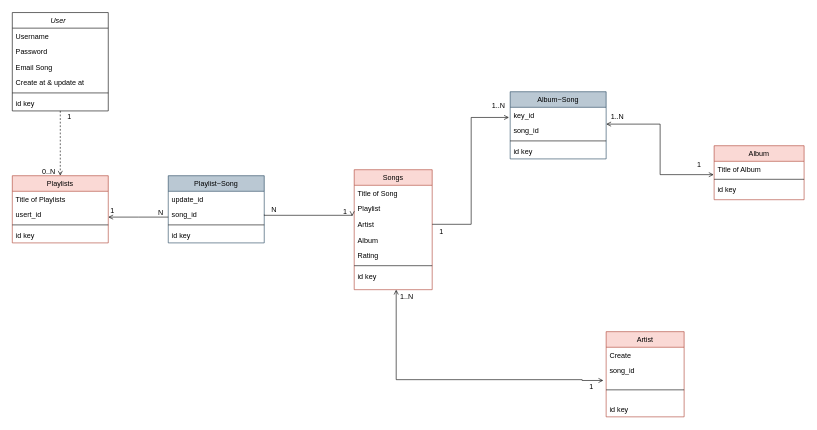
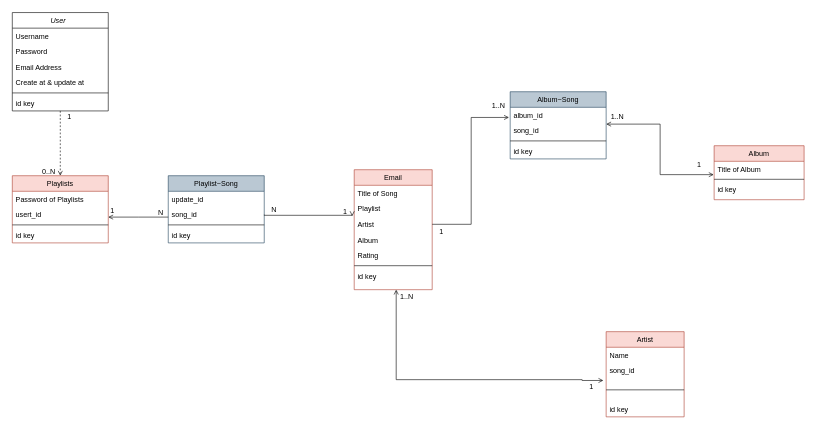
  <mxCell id="0" />
  <mxCell id="1" parent="0" />
  <mxCell id="2" value="User  &#10;&#10;" style="swimlane;fontStyle=2;align=center;verticalAlign=top;childLayout=stackLayout;horizontal=1;startSize=26;horizontalStack=0;resizeParent=1;resizeLast=0;collapsible=1;marginBottom=0;rounded=0;shadow=0;strokeWidth=1;" parent="1" vertex="1"><mxGeometry x="20" y="20" width="160" height="164" as="geometry"><mxRectangle x="230" y="140" width="160" height="26" as="alternateBounds" /></mxGeometry></mxCell>
  <mxCell id="3" value="Username&#10;" style="text;align=left;verticalAlign=top;spacingLeft=4;spacingRight=4;overflow=hidden;rotatable=0;points=[[0,0.5],[1,0.5]];portConstraint=eastwest;" parent="2" vertex="1"><mxGeometry y="26" width="160" height="26" as="geometry" /></mxCell>
  <mxCell id="4" value="Password" style="text;align=left;verticalAlign=top;spacingLeft=4;spacingRight=4;overflow=hidden;rotatable=0;points=[[0,0.5],[1,0.5]];portConstraint=eastwest;rounded=0;shadow=0;html=0;" parent="2" vertex="1"><mxGeometry y="52" width="160" height="26" as="geometry" /></mxCell>
- <mxCell id="5" value="Email Song" style="text;align=left;verticalAlign=top;spacingLeft=4;spacingRight=4;overflow=hidden;rotatable=0;points=[[0,0.5],[1,0.5]];portConstraint=eastwest;rounded=0;shadow=0;html=0;" parent="2" vertex="1"><mxGeometry y="78" width="160" height="26" as="geometry" /></mxCell>
+ <mxCell id="5" value="Email Address" style="text;align=left;verticalAlign=top;spacingLeft=4;spacingRight=4;overflow=hidden;rotatable=0;points=[[0,0.5],[1,0.5]];portConstraint=eastwest;rounded=0;shadow=0;html=0;" parent="2" vertex="1"><mxGeometry y="78" width="160" height="26" as="geometry" /></mxCell>
  <mxCell id="6" value="Create at &amp; update at" style="text;align=left;verticalAlign=top;spacingLeft=4;spacingRight=4;overflow=hidden;rotatable=0;points=[[0,0.5],[1,0.5]];portConstraint=eastwest;rounded=0;shadow=0;html=0;" vertex="1" parent="2"><mxGeometry y="104" width="160" height="26" as="geometry" /></mxCell>
  <mxCell id="7" value="" style="line;html=1;strokeWidth=1;align=left;verticalAlign=middle;spacingTop=-1;spacingLeft=3;spacingRight=3;rotatable=0;labelPosition=right;points=[];portConstraint=eastwest;" vertex="1" parent="2"><mxGeometry y="130" width="160" height="8" as="geometry" /></mxCell>
  <mxCell id="8" value="id key" style="text;align=left;verticalAlign=top;spacingLeft=4;spacingRight=4;overflow=hidden;rotatable=0;points=[[0,0.5],[1,0.5]];portConstraint=eastwest;rounded=0;shadow=0;html=0;" vertex="1" parent="2"><mxGeometry y="138" width="160" height="26" as="geometry" /></mxCell>
  <mxCell id="9" value="Playlists&#10;" style="swimlane;fontStyle=0;align=center;verticalAlign=top;childLayout=stackLayout;horizontal=1;startSize=26;horizontalStack=0;resizeParent=1;resizeLast=0;collapsible=1;marginBottom=0;rounded=0;shadow=0;strokeWidth=1;fillColor=#fad9d5;strokeColor=#ae4132;" parent="1" vertex="1"><mxGeometry x="20" y="292" width="160" height="112" as="geometry"><mxRectangle x="550" y="140" width="160" height="26" as="alternateBounds" /></mxGeometry></mxCell>
- <mxCell id="10" value="Title of Playlists" style="text;align=left;verticalAlign=top;spacingLeft=4;spacingRight=4;overflow=hidden;rotatable=0;points=[[0,0.5],[1,0.5]];portConstraint=eastwest;" parent="9" vertex="1"><mxGeometry y="26" width="160" height="26" as="geometry" /></mxCell>
+ <mxCell id="10" value="Password of Playlists" style="text;align=left;verticalAlign=top;spacingLeft=4;spacingRight=4;overflow=hidden;rotatable=0;points=[[0,0.5],[1,0.5]];portConstraint=eastwest;" parent="9" vertex="1"><mxGeometry y="26" width="160" height="26" as="geometry" /></mxCell>
  <mxCell id="11" value="usert_id" style="text;align=left;verticalAlign=top;spacingLeft=4;spacingRight=4;overflow=hidden;rotatable=0;points=[[0,0.5],[1,0.5]];portConstraint=eastwest;rounded=0;shadow=0;html=0;" parent="9" vertex="1"><mxGeometry y="52" width="160" height="26" as="geometry" /></mxCell>
  <mxCell id="12" value="" style="line;html=1;strokeWidth=1;align=left;verticalAlign=middle;spacingTop=-1;spacingLeft=3;spacingRight=3;rotatable=0;labelPosition=right;points=[];portConstraint=eastwest;" vertex="1" parent="9"><mxGeometry y="78" width="160" height="8" as="geometry" /></mxCell>
  <mxCell id="13" value="id key" style="text;align=left;verticalAlign=top;spacingLeft=4;spacingRight=4;overflow=hidden;rotatable=0;points=[[0,0.5],[1,0.5]];portConstraint=eastwest;rounded=0;shadow=0;html=0;" parent="9" vertex="1"><mxGeometry y="86" width="160" height="26" as="geometry" /></mxCell>
  <mxCell id="14" value="" style="endArrow=open;shadow=0;strokeWidth=1;rounded=0;endFill=1;edgeStyle=elbowEdgeStyle;elbow=vertical;dashed=1;" parent="1" source="2" target="9" edge="1"><mxGeometry x="0.5" y="41" relative="1" as="geometry"><mxPoint x="180" y="134" as="sourcePoint" /><mxPoint x="340" y="134" as="targetPoint" /><mxPoint x="-40" y="32" as="offset" /></mxGeometry></mxCell>
  <mxCell id="15" value="1" style="resizable=0;align=left;verticalAlign=bottom;labelBackgroundColor=none;fontSize=12;" parent="14" connectable="0" vertex="1"><mxGeometry x="-1" relative="1" as="geometry"><mxPoint x="10" y="18" as="offset" /></mxGeometry></mxCell>
  <mxCell id="16" value="0..N" style="resizable=0;align=right;verticalAlign=bottom;labelBackgroundColor=none;fontSize=12;" parent="14" connectable="0" vertex="1"><mxGeometry x="1" relative="1" as="geometry"><mxPoint x="-7" y="1" as="offset" /></mxGeometry></mxCell>
  <mxCell id="17" value="Playlist~Song" style="swimlane;fontStyle=0;align=center;verticalAlign=top;childLayout=stackLayout;horizontal=1;startSize=26;horizontalStack=0;resizeParent=1;resizeLast=0;collapsible=1;marginBottom=0;rounded=0;shadow=0;strokeWidth=1;fillColor=#bac8d3;strokeColor=#23445d;" vertex="1" parent="1"><mxGeometry x="280" y="292" width="160" height="112" as="geometry"><mxRectangle x="550" y="140" width="160" height="26" as="alternateBounds" /></mxGeometry></mxCell>
  <mxCell id="18" value="update_id" style="text;align=left;verticalAlign=top;spacingLeft=4;spacingRight=4;overflow=hidden;rotatable=0;points=[[0,0.5],[1,0.5]];portConstraint=eastwest;" vertex="1" parent="17"><mxGeometry y="26" width="160" height="26" as="geometry" /></mxCell>
  <mxCell id="19" value="song_id" style="text;align=left;verticalAlign=top;spacingLeft=4;spacingRight=4;overflow=hidden;rotatable=0;points=[[0,0.5],[1,0.5]];portConstraint=eastwest;rounded=0;shadow=0;html=0;" vertex="1" parent="17"><mxGeometry y="52" width="160" height="26" as="geometry" /></mxCell>
  <mxCell id="20" value="" style="line;html=1;strokeWidth=1;align=left;verticalAlign=middle;spacingTop=-1;spacingLeft=3;spacingRight=3;rotatable=0;labelPosition=right;points=[];portConstraint=eastwest;" vertex="1" parent="17"><mxGeometry y="78" width="160" height="8" as="geometry" /></mxCell>
  <mxCell id="21" value="id key" style="text;align=left;verticalAlign=top;spacingLeft=4;spacingRight=4;overflow=hidden;rotatable=0;points=[[0,0.5],[1,0.5]];portConstraint=eastwest;rounded=0;shadow=0;html=0;" vertex="1" parent="17"><mxGeometry y="86" width="160" height="26" as="geometry" /></mxCell>
  <mxCell id="22" value="" style="endArrow=none;shadow=0;strokeWidth=1;rounded=0;endFill=0;edgeStyle=elbowEdgeStyle;elbow=vertical;startArrow=open;startFill=0;entryX=0;entryY=0.5;entryDx=0;entryDy=0;exitX=1;exitY=0.5;exitDx=0;exitDy=0;" edge="1" parent="1"><mxGeometry x="0.5" y="41" relative="1" as="geometry"><mxPoint x="180" y="361" as="sourcePoint" /><mxPoint x="280" y="361" as="targetPoint" /><mxPoint x="-40" y="32" as="offset" /></mxGeometry></mxCell>
  <mxCell id="23" value="1" style="resizable=0;align=left;verticalAlign=bottom;labelBackgroundColor=none;fontSize=12;" connectable="0" vertex="1" parent="22"><mxGeometry x="-1" relative="1" as="geometry"><mxPoint x="2" y="-3" as="offset" /></mxGeometry></mxCell>
  <mxCell id="24" value="N" style="resizable=0;align=right;verticalAlign=bottom;labelBackgroundColor=none;fontSize=12;" connectable="0" vertex="1" parent="22"><mxGeometry x="1" relative="1" as="geometry"><mxPoint x="-7" y="1" as="offset" /></mxGeometry></mxCell>
- <mxCell id="25" value="Songs" style="swimlane;fontStyle=0;align=center;verticalAlign=top;childLayout=stackLayout;horizontal=1;startSize=26;horizontalStack=0;resizeParent=1;resizeLast=0;collapsible=1;marginBottom=0;rounded=0;shadow=0;strokeWidth=1;fillColor=#fad9d5;strokeColor=#ae4132;" vertex="1" parent="1"><mxGeometry x="590" y="282" width="130" height="200" as="geometry"><mxRectangle x="550" y="140" width="160" height="26" as="alternateBounds" /></mxGeometry></mxCell>
+ <mxCell id="25" value="Email" style="swimlane;fontStyle=0;align=center;verticalAlign=top;childLayout=stackLayout;horizontal=1;startSize=26;horizontalStack=0;resizeParent=1;resizeLast=0;collapsible=1;marginBottom=0;rounded=0;shadow=0;strokeWidth=1;fillColor=#fad9d5;strokeColor=#ae4132;" vertex="1" parent="1"><mxGeometry x="590" y="282" width="130" height="200" as="geometry"><mxRectangle x="550" y="140" width="160" height="26" as="alternateBounds" /></mxGeometry></mxCell>
  <mxCell id="26" value="Title of Song" style="text;align=left;verticalAlign=top;spacingLeft=4;spacingRight=4;overflow=hidden;rotatable=0;points=[[0,0.5],[1,0.5]];portConstraint=eastwest;" vertex="1" parent="25"><mxGeometry y="26" width="130" height="26" as="geometry" /></mxCell>
  <mxCell id="27" value="Playlist" style="text;align=left;verticalAlign=top;spacingLeft=4;spacingRight=4;overflow=hidden;rotatable=0;points=[[0,0.5],[1,0.5]];portConstraint=eastwest;" vertex="1" parent="25"><mxGeometry y="52" width="130" height="26" as="geometry" /></mxCell>
  <mxCell id="28" value="Artist" style="text;align=left;verticalAlign=top;spacingLeft=4;spacingRight=4;overflow=hidden;rotatable=0;points=[[0,0.5],[1,0.5]];portConstraint=eastwest;rounded=0;shadow=0;html=0;" vertex="1" parent="25"><mxGeometry y="78" width="130" height="26" as="geometry" /></mxCell>
  <mxCell id="29" value="Album" style="text;align=left;verticalAlign=top;spacingLeft=4;spacingRight=4;overflow=hidden;rotatable=0;points=[[0,0.5],[1,0.5]];portConstraint=eastwest;rounded=0;shadow=0;html=0;" vertex="1" parent="25"><mxGeometry y="104" width="130" height="26" as="geometry" /></mxCell>
  <mxCell id="30" value="Rating" style="text;align=left;verticalAlign=top;spacingLeft=4;spacingRight=4;overflow=hidden;rotatable=0;points=[[0,0.5],[1,0.5]];portConstraint=eastwest;rounded=0;shadow=0;html=0;" vertex="1" parent="25"><mxGeometry y="130" width="130" height="26" as="geometry" /></mxCell>
  <mxCell id="31" value="" style="line;html=1;strokeWidth=1;align=left;verticalAlign=middle;spacingTop=-1;spacingLeft=3;spacingRight=3;rotatable=0;labelPosition=right;points=[];portConstraint=eastwest;" vertex="1" parent="25"><mxGeometry y="156" width="130" height="8" as="geometry" /></mxCell>
  <mxCell id="32" value="id key" style="text;align=left;verticalAlign=top;spacingLeft=4;spacingRight=4;overflow=hidden;rotatable=0;points=[[0,0.5],[1,0.5]];portConstraint=eastwest;rounded=0;shadow=0;html=0;" vertex="1" parent="25"><mxGeometry y="164" width="130" height="26" as="geometry" /></mxCell>
  <mxCell id="33" value="" style="endArrow=open;shadow=0;strokeWidth=1;rounded=0;endFill=0;edgeStyle=elbowEdgeStyle;elbow=vertical;startArrow=none;startFill=0;entryX=-0.026;entryY=-0.027;entryDx=0;entryDy=0;entryPerimeter=0;exitX=1;exitY=0.5;exitDx=0;exitDy=0;" edge="1" parent="1" source="19" target="28"><mxGeometry x="0.5" y="41" relative="1" as="geometry"><mxPoint x="447" y="361" as="sourcePoint" /><mxPoint x="598.22" y="356.08" as="targetPoint" /><mxPoint x="-40" y="32" as="offset" /></mxGeometry></mxCell>
  <mxCell id="34" value="N" style="resizable=0;align=left;verticalAlign=bottom;labelBackgroundColor=none;fontSize=12;" connectable="0" vertex="1" parent="33"><mxGeometry x="-1" relative="1" as="geometry"><mxPoint x="10" as="offset" /></mxGeometry></mxCell>
  <mxCell id="35" value="1" style="resizable=0;align=right;verticalAlign=bottom;labelBackgroundColor=none;fontSize=12;" connectable="0" vertex="1" parent="33"><mxGeometry x="1" relative="1" as="geometry"><mxPoint x="-7" y="1" as="offset" /></mxGeometry></mxCell>
  <mxCell id="36" value="Album" style="swimlane;fontStyle=0;align=center;verticalAlign=top;childLayout=stackLayout;horizontal=1;startSize=26;horizontalStack=0;resizeParent=1;resizeLast=0;collapsible=1;marginBottom=0;rounded=0;shadow=0;strokeWidth=1;fillColor=#fad9d5;strokeColor=#ae4132;" vertex="1" parent="1"><mxGeometry x="1190" y="242" width="150" height="90" as="geometry"><mxRectangle x="550" y="140" width="160" height="26" as="alternateBounds" /></mxGeometry></mxCell>
  <mxCell id="37" value="Title of Album" style="text;align=left;verticalAlign=top;spacingLeft=4;spacingRight=4;overflow=hidden;rotatable=0;points=[[0,0.5],[1,0.5]];portConstraint=eastwest;" vertex="1" parent="36"><mxGeometry y="26" width="150" height="26" as="geometry" /></mxCell>
  <mxCell id="38" value="" style="line;html=1;strokeWidth=1;align=left;verticalAlign=middle;spacingTop=-1;spacingLeft=3;spacingRight=3;rotatable=0;labelPosition=right;points=[];portConstraint=eastwest;" vertex="1" parent="36"><mxGeometry y="52" width="150" height="8" as="geometry" /></mxCell>
  <mxCell id="39" value="id key" style="text;align=left;verticalAlign=top;spacingLeft=4;spacingRight=4;overflow=hidden;rotatable=0;points=[[0,0.5],[1,0.5]];portConstraint=eastwest;rounded=0;shadow=0;html=0;" vertex="1" parent="36"><mxGeometry y="60" width="150" height="26" as="geometry" /></mxCell>
  <mxCell id="40" value="Album~Song" style="swimlane;fontStyle=0;align=center;verticalAlign=top;childLayout=stackLayout;horizontal=1;startSize=26;horizontalStack=0;resizeParent=1;resizeLast=0;collapsible=1;marginBottom=0;rounded=0;shadow=0;strokeWidth=1;fillColor=#bac8d3;strokeColor=#23445d;" vertex="1" parent="1"><mxGeometry x="850" y="152" width="160" height="112" as="geometry"><mxRectangle x="550" y="140" width="160" height="26" as="alternateBounds" /></mxGeometry></mxCell>
- <mxCell id="41" value="key_id" style="text;align=left;verticalAlign=top;spacingLeft=4;spacingRight=4;overflow=hidden;rotatable=0;points=[[0,0.5],[1,0.5]];portConstraint=eastwest;" vertex="1" parent="40"><mxGeometry y="26" width="160" height="26" as="geometry" /></mxCell>
+ <mxCell id="41" value="album_id" style="text;align=left;verticalAlign=top;spacingLeft=4;spacingRight=4;overflow=hidden;rotatable=0;points=[[0,0.5],[1,0.5]];portConstraint=eastwest;" vertex="1" parent="40"><mxGeometry y="26" width="160" height="26" as="geometry" /></mxCell>
  <mxCell id="42" value="song_id" style="text;align=left;verticalAlign=top;spacingLeft=4;spacingRight=4;overflow=hidden;rotatable=0;points=[[0,0.5],[1,0.5]];portConstraint=eastwest;rounded=0;shadow=0;html=0;" vertex="1" parent="40"><mxGeometry y="52" width="160" height="26" as="geometry" /></mxCell>
  <mxCell id="43" value="" style="line;html=1;strokeWidth=1;align=left;verticalAlign=middle;spacingTop=-1;spacingLeft=3;spacingRight=3;rotatable=0;labelPosition=right;points=[];portConstraint=eastwest;" vertex="1" parent="40"><mxGeometry y="78" width="160" height="8" as="geometry" /></mxCell>
  <mxCell id="44" value="id key" style="text;align=left;verticalAlign=top;spacingLeft=4;spacingRight=4;overflow=hidden;rotatable=0;points=[[0,0.5],[1,0.5]];portConstraint=eastwest;rounded=0;shadow=0;html=0;" vertex="1" parent="40"><mxGeometry y="86" width="160" height="26" as="geometry" /></mxCell>
  <mxCell id="45" value="" style="endArrow=open;shadow=0;strokeWidth=1;rounded=0;endFill=1;edgeStyle=orthogonalEdgeStyle;elbow=vertical;startArrow=open;startFill=0;exitX=1.001;exitY=0.077;exitDx=0;exitDy=0;exitPerimeter=0;entryX=-0.005;entryY=0.855;entryDx=0;entryDy=0;entryPerimeter=0;" edge="1" parent="1" source="42" target="37"><mxGeometry x="0.5" y="41" relative="1" as="geometry"><mxPoint x="1070" y="382.502" as="sourcePoint" /><mxPoint x="1191" y="381.23" as="targetPoint" /><mxPoint x="-40" y="32" as="offset" /></mxGeometry></mxCell>
  <mxCell id="46" value="1" style="resizable=0;align=left;verticalAlign=bottom;labelBackgroundColor=none;fontSize=12;" connectable="0" vertex="1" parent="45"><mxGeometry x="-1" relative="1" as="geometry"><mxPoint x="150" y="76" as="offset" /></mxGeometry></mxCell>
  <mxCell id="47" value="1..N" style="resizable=0;align=right;verticalAlign=bottom;labelBackgroundColor=none;fontSize=12;" connectable="0" vertex="1" parent="45"><mxGeometry x="1" relative="1" as="geometry"><mxPoint x="-148" y="-88" as="offset" /></mxGeometry></mxCell>
  <mxCell id="48" value="" style="endArrow=none;shadow=0;strokeWidth=1;rounded=0;endFill=0;edgeStyle=orthogonalEdgeStyle;elbow=vertical;startArrow=open;startFill=0;entryX=1;entryY=0.5;entryDx=0;entryDy=0;exitX=-0.013;exitY=0.649;exitDx=0;exitDy=0;exitPerimeter=0;" edge="1" parent="1" source="41" target="28"><mxGeometry x="0.5" y="41" relative="1" as="geometry"><mxPoint x="890" y="372" as="sourcePoint" /><mxPoint x="770" y="352" as="targetPoint" /><mxPoint x="-40" y="32" as="offset" /></mxGeometry></mxCell>
  <mxCell id="49" value="1..N" style="resizable=0;align=left;verticalAlign=bottom;labelBackgroundColor=none;fontSize=12;" connectable="0" vertex="1" parent="48"><mxGeometry x="-1" relative="1" as="geometry"><mxPoint x="-30" y="-11" as="offset" /></mxGeometry></mxCell>
  <mxCell id="50" value="1" style="resizable=0;align=right;verticalAlign=bottom;labelBackgroundColor=none;fontSize=12;" connectable="0" vertex="1" parent="48"><mxGeometry x="1" relative="1" as="geometry"><mxPoint x="20" y="20" as="offset" /></mxGeometry></mxCell>
  <mxCell id="51" value="Artist" style="swimlane;fontStyle=0;align=center;verticalAlign=top;childLayout=stackLayout;horizontal=1;startSize=26;horizontalStack=0;resizeParent=1;resizeLast=0;collapsible=1;marginBottom=0;rounded=0;shadow=0;strokeWidth=1;fillColor=#fad9d5;strokeColor=#ae4132;" vertex="1" parent="1"><mxGeometry x="1010" y="552" width="130" height="142" as="geometry"><mxRectangle x="550" y="140" width="160" height="26" as="alternateBounds" /></mxGeometry></mxCell>
- <mxCell id="52" value="Create" style="text;align=left;verticalAlign=top;spacingLeft=4;spacingRight=4;overflow=hidden;rotatable=0;points=[[0,0.5],[1,0.5]];portConstraint=eastwest;" vertex="1" parent="51"><mxGeometry y="26" width="130" height="26" as="geometry" /></mxCell>
+ <mxCell id="52" value="Name" style="text;align=left;verticalAlign=top;spacingLeft=4;spacingRight=4;overflow=hidden;rotatable=0;points=[[0,0.5],[1,0.5]];portConstraint=eastwest;" vertex="1" parent="51"><mxGeometry y="26" width="130" height="26" as="geometry" /></mxCell>
  <mxCell id="53" value="song_id" style="text;align=left;verticalAlign=top;spacingLeft=4;spacingRight=4;overflow=hidden;rotatable=0;points=[[0,0.5],[1,0.5]];portConstraint=eastwest;" vertex="1" parent="51"><mxGeometry y="52" width="130" height="26" as="geometry" /></mxCell>
  <mxCell id="54" value="" style="line;html=1;strokeWidth=1;align=left;verticalAlign=middle;spacingTop=-1;spacingLeft=3;spacingRight=3;rotatable=0;labelPosition=right;points=[];portConstraint=eastwest;" vertex="1" parent="51"><mxGeometry y="78" width="130" height="38" as="geometry" /></mxCell>
  <mxCell id="55" value="id key" style="text;align=left;verticalAlign=top;spacingLeft=4;spacingRight=4;overflow=hidden;rotatable=0;points=[[0,0.5],[1,0.5]];portConstraint=eastwest;rounded=0;shadow=0;html=0;" vertex="1" parent="51"><mxGeometry y="116" width="130" height="26" as="geometry" /></mxCell>
  <mxCell id="56" value="" style="endArrow=open;shadow=0;strokeWidth=1;rounded=0;endFill=0;edgeStyle=orthogonalEdgeStyle;elbow=vertical;startArrow=open;startFill=0;exitX=-0.036;exitY=1.129;exitDx=0;exitDy=0;exitPerimeter=0;" edge="1" parent="1" source="53"><mxGeometry x="0.5" y="41" relative="1" as="geometry"><mxPoint x="970" y="572" as="sourcePoint" /><mxPoint x="660" y="482" as="targetPoint" /><mxPoint x="-40" y="32" as="offset" /><Array as="points"><mxPoint x="970" y="633" /><mxPoint x="660" y="632" /></Array></mxGeometry></mxCell>
  <mxCell id="57" value="1" style="resizable=0;align=left;verticalAlign=bottom;labelBackgroundColor=none;fontSize=12;" connectable="0" vertex="1" parent="56"><mxGeometry x="-1" relative="1" as="geometry"><mxPoint x="-25" y="19" as="offset" /></mxGeometry></mxCell>
  <mxCell id="58" value="1..N" style="resizable=0;align=right;verticalAlign=bottom;labelBackgroundColor=none;fontSize=12;" connectable="0" vertex="1" parent="56"><mxGeometry x="1" relative="1" as="geometry"><mxPoint x="30" y="20" as="offset" /></mxGeometry></mxCell>
